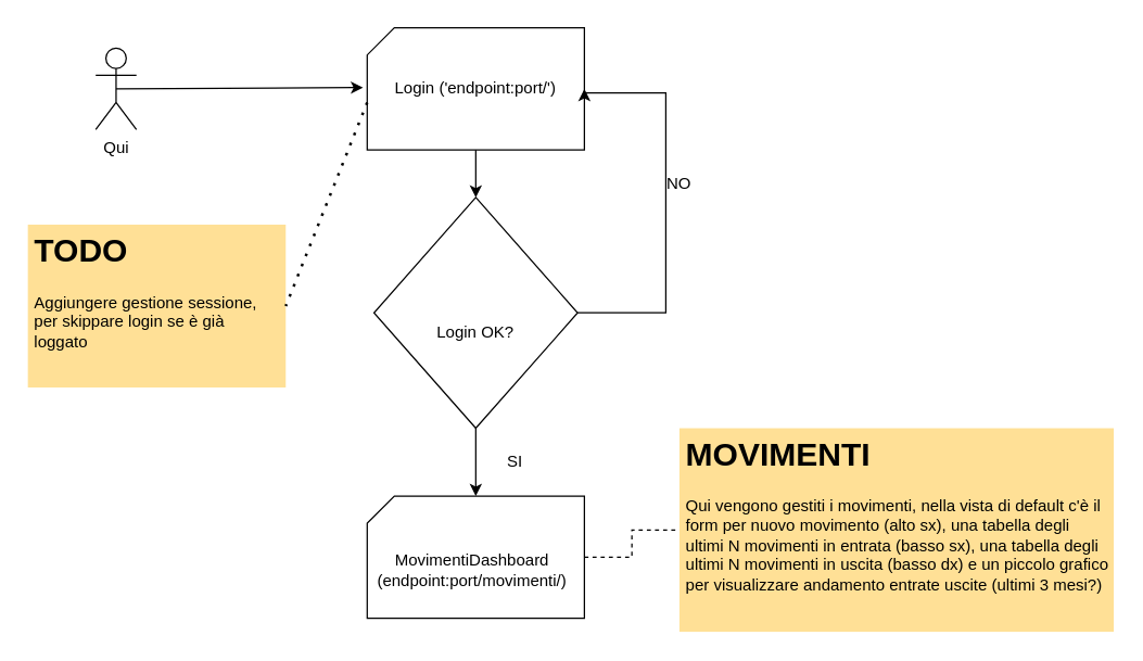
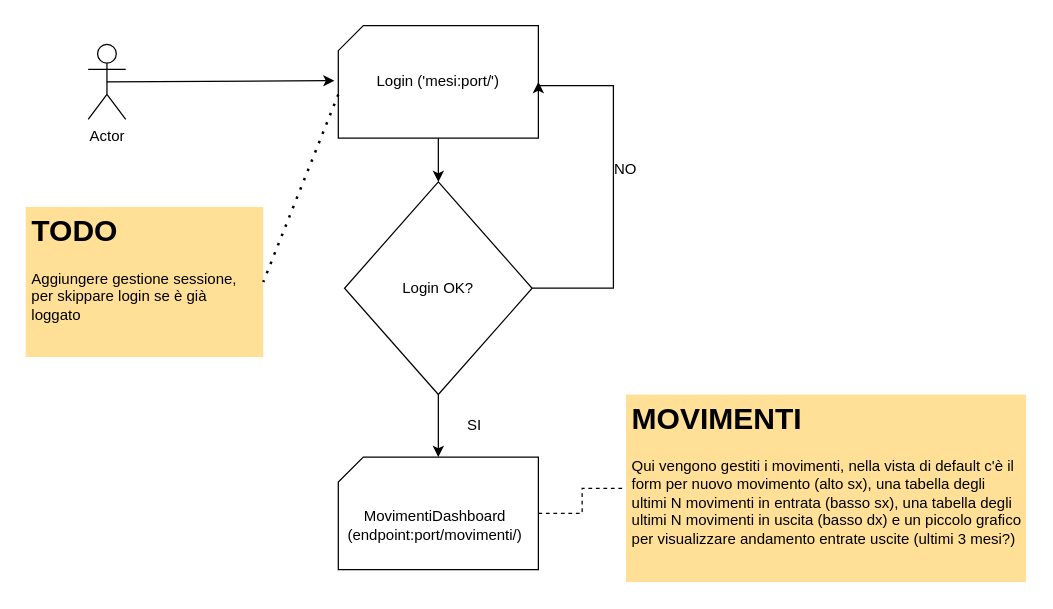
  <mxCell id="0" />
  <mxCell id="1" parent="0" />
- <mxCell id="2" value="Qui" style="shape=umlActor;verticalLabelPosition=bottom;verticalAlign=top;html=1;outlineConnect=0;" vertex="1" parent="1"><mxGeometry x="70" y="35" width="30" height="60" as="geometry" /></mxCell>
+ <mxCell id="2" value="Actor" style="shape=umlActor;verticalLabelPosition=bottom;verticalAlign=top;html=1;outlineConnect=0;" vertex="1" parent="1"><mxGeometry x="70" y="35" width="30" height="60" as="geometry" /></mxCell>
  <mxCell id="3" value="" style="endArrow=classic;html=1;rounded=0;exitX=0.5;exitY=0.5;exitDx=0;exitDy=0;exitPerimeter=0;entryX=-0.019;entryY=0.489;entryDx=0;entryDy=0;entryPerimeter=0;" edge="1" parent="1" source="2" target="4"><mxGeometry width="50" height="50" relative="1" as="geometry"><mxPoint x="380" y="445" as="sourcePoint" /><mxPoint x="310" y="105" as="targetPoint" /></mxGeometry></mxCell>
  <mxCell id="4" value="" style="verticalLabelPosition=bottom;verticalAlign=top;html=1;shape=card;whiteSpace=wrap;size=20;arcSize=12;" vertex="1" parent="1"><mxGeometry x="270" y="20" width="160" height="90" as="geometry" /></mxCell>
  <mxCell id="5" style="edgeStyle=orthogonalEdgeStyle;rounded=0;orthogonalLoop=1;jettySize=auto;html=1;entryX=0.5;entryY=0;entryDx=0;entryDy=0;exitX=0.5;exitY=1;exitDx=0;exitDy=0;exitPerimeter=0;" edge="1" parent="1" source="4" target="9"><mxGeometry relative="1" as="geometry"><mxPoint x="300" y="135" as="sourcePoint" /></mxGeometry></mxCell>
- <mxCell id="6" value="Login ('endpoint:port/')" style="text;html=1;strokeColor=none;fillColor=none;align=center;verticalAlign=middle;whiteSpace=wrap;rounded=0;" vertex="1" parent="1"><mxGeometry x="270" y="47.5" width="160" height="35" as="geometry" /></mxCell>
+ <mxCell id="6" value="Login ('mesi:port/')" style="text;html=1;strokeColor=none;fillColor=none;align=center;verticalAlign=middle;whiteSpace=wrap;rounded=0;" vertex="1" parent="1"><mxGeometry x="270" y="47.5" width="160" height="35" as="geometry" /></mxCell>
  <mxCell id="7" style="edgeStyle=orthogonalEdgeStyle;rounded=0;orthogonalLoop=1;jettySize=auto;html=1;entryX=1;entryY=0.5;entryDx=0;entryDy=0;" edge="1" parent="1" source="9" target="6"><mxGeometry relative="1" as="geometry"><Array as="points"><mxPoint x="490" y="230" /><mxPoint x="490" y="68" /></Array></mxGeometry></mxCell>
  <mxCell id="8" style="edgeStyle=orthogonalEdgeStyle;rounded=0;orthogonalLoop=1;jettySize=auto;html=1;entryX=0.5;entryY=0;entryDx=0;entryDy=0;entryPerimeter=0;" edge="1" parent="1" source="9" target="13"><mxGeometry relative="1" as="geometry" /></mxCell>
  <mxCell id="9" value="" style="rhombus;whiteSpace=wrap;html=1;" vertex="1" parent="1"><mxGeometry x="275" y="145" width="150" height="170" as="geometry" /></mxCell>
- <mxCell id="10" value="Login OK?" style="text;html=1;strokeColor=none;fillColor=none;align=center;verticalAlign=middle;whiteSpace=wrap;rounded=0;" vertex="1" parent="1"><mxGeometry x="310" y="230" width="80" height="30" as="geometry" /></mxCell>
+ <mxCell id="10" value="Login OK?" style="text;html=1;strokeColor=none;fillColor=none;align=center;verticalAlign=middle;whiteSpace=wrap;rounded=0;" vertex="1" parent="1"><mxGeometry x="310" y="215" width="80" height="30" as="geometry" /></mxCell>
  <mxCell id="11" value="NO" style="text;html=1;strokeColor=none;fillColor=none;align=center;verticalAlign=middle;whiteSpace=wrap;rounded=0;" vertex="1" parent="1"><mxGeometry x="470" y="120" width="60" height="30" as="geometry" /></mxCell>
  <mxCell id="12" style="edgeStyle=orthogonalEdgeStyle;rounded=0;orthogonalLoop=1;jettySize=auto;html=1;entryX=0;entryY=0.5;entryDx=0;entryDy=0;fontColor=#000000;dashed=1;endArrow=none;endFill=0;" edge="1" parent="1" source="13" target="18"><mxGeometry relative="1" as="geometry" /></mxCell>
  <mxCell id="13" value="" style="verticalLabelPosition=bottom;verticalAlign=top;html=1;shape=card;whiteSpace=wrap;size=20;arcSize=12;" vertex="1" parent="1"><mxGeometry x="270" y="365" width="160" height="90" as="geometry" /></mxCell>
  <mxCell id="14" value="MovimentiDashboard&lt;br&gt;(endpoint:port/movimenti/)" style="text;html=1;strokeColor=none;fillColor=none;align=center;verticalAlign=middle;whiteSpace=wrap;rounded=0;" vertex="1" parent="1"><mxGeometry x="275" y="390" width="145" height="60" as="geometry" /></mxCell>
  <mxCell id="15" value="SI" style="text;html=1;strokeColor=none;fillColor=none;align=center;verticalAlign=middle;whiteSpace=wrap;rounded=0;" vertex="1" parent="1"><mxGeometry x="349" y="325" width="60" height="30" as="geometry" /></mxCell>
  <mxCell id="16" value="&lt;h1&gt;TODO&lt;/h1&gt;&lt;div&gt;Aggiungere gestione sessione, per skippare login se è già loggato&lt;/div&gt;" style="text;html=1;strokeColor=none;fillColor=#FFE096;spacing=5;spacingTop=-20;whiteSpace=wrap;overflow=hidden;rounded=0;fontColor=#000000;" vertex="1" parent="1"><mxGeometry x="20" y="165" width="190" height="120" as="geometry" /></mxCell>
  <mxCell id="17" value="" style="endArrow=none;dashed=1;html=1;dashPattern=1 3;strokeWidth=2;rounded=0;fontColor=#000000;entryX=1;entryY=0.5;entryDx=0;entryDy=0;exitX=0;exitY=0;exitDx=0;exitDy=55;exitPerimeter=0;" edge="1" parent="1" source="4" target="16"><mxGeometry width="50" height="50" relative="1" as="geometry"><mxPoint x="380" y="425" as="sourcePoint" /><mxPoint x="430" y="375" as="targetPoint" /></mxGeometry></mxCell>
  <mxCell id="18" value="&lt;h1&gt;MOVIMENTI&lt;/h1&gt;&lt;div&gt;Qui vengono gestiti i movimenti, nella vista di default c'è il form per nuovo movimento (alto sx), una tabella degli ultimi N movimenti in entrata (basso sx), una tabella degli ultimi N movimenti in uscita (basso dx) e un piccolo grafico per visualizzare andamento entrate uscite (ultimi 3 mesi?)&lt;/div&gt;" style="text;html=1;strokeColor=none;fillColor=#FFE096;spacing=5;spacingTop=-20;whiteSpace=wrap;overflow=hidden;rounded=0;fontColor=#000000;" vertex="1" parent="1"><mxGeometry x="500" y="315" width="320" height="150" as="geometry" /></mxCell>
